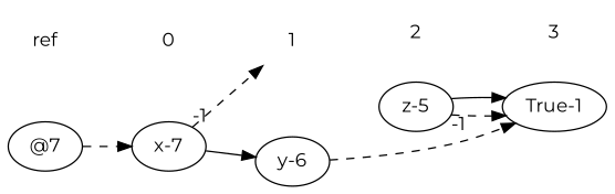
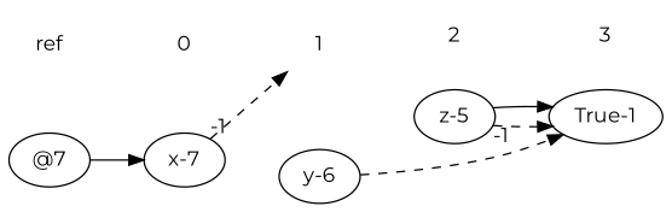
  digraph {
    fontname=Montserrat
    rankdir=LR
    node [fontname=Montserrat]
    edge [fontname=Montserrat style=invis]
    n1 [label=ref shape=none]
    n2 [label="@7"]
    n3 [label=0 shape=none]
    n4 [label="x-7"]
    n5 [label=1 shape=none]
    n6 [label="y-6"]
    n7 [label=2 shape=none]
    n8 [label="z-5"]
    n9 [label=3 shape=none]
    n10 [label="True-1"]
    subgraph sub_1 {
      rank=same
      n1
      n2
    }
    subgraph sub_2 {
      rank=same
      n3
      n4
    }
    subgraph sub_3 {
      rank=same
      n5
      n6
    }
    subgraph sub_4 {
      rank=same
      n7
      n8
    }
    subgraph sub_5 {
      rank=same
      n9
      n10
    }
    n1 -> n3
-   n2 -> n4 [style=dashed]
+   n2 -> n4 [style=solid]
    n3 -> n5
    n4 -> n5 [style=dashed taillabel=-1]
-   n4 -> n6 [style=solid]
    n5 -> n7
    n6 -> n10 [style=dashed]
    n7 -> n9
    n8 -> n10 [style=dashed taillabel=-1]
    n8 -> n10 [style=solid]
  }
